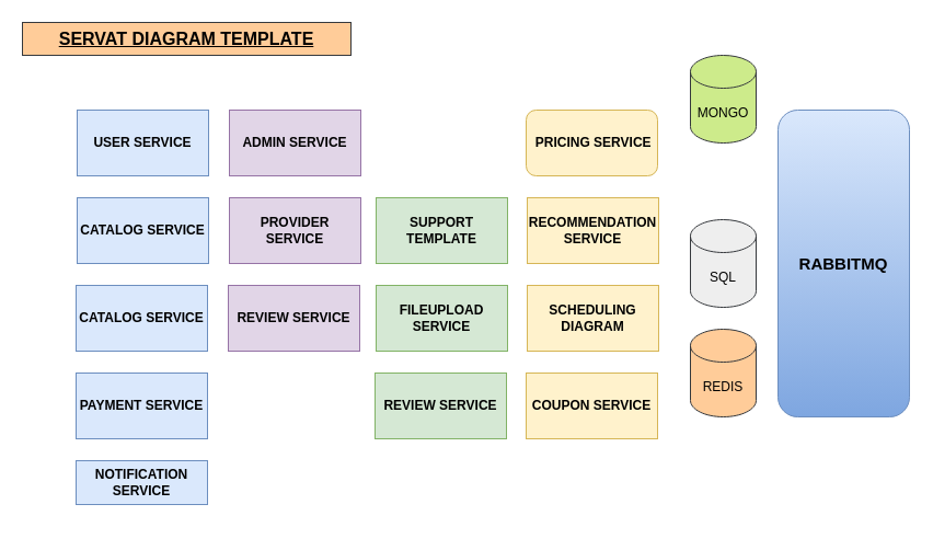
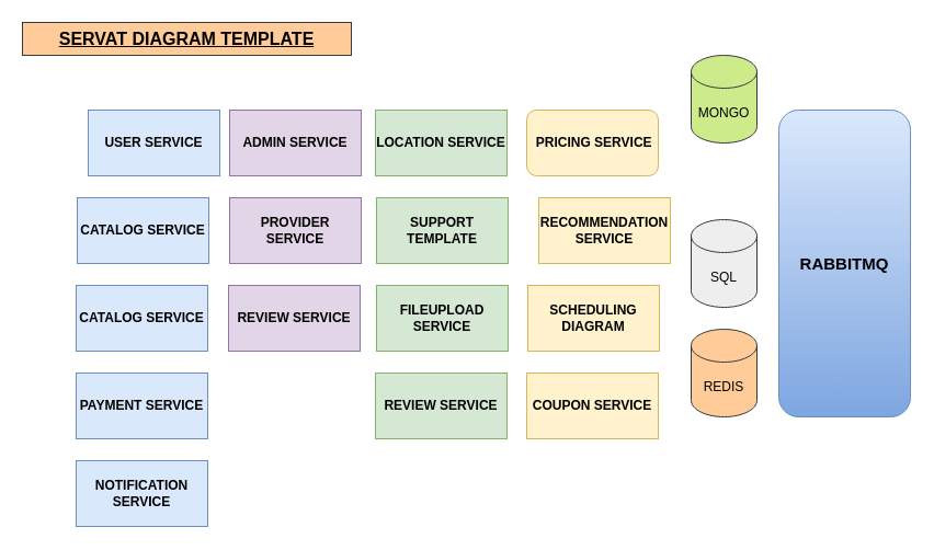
  <mxCell id="0" />
  <mxCell id="1" parent="0" />
  <mxCell id="2" value="&lt;b&gt;&lt;font size=&quot;1&quot; style=&quot;&quot;&gt;&lt;u style=&quot;font-size: 16px;&quot;&gt;SERVAT DIAGRAM TEMPLATE&lt;/u&gt;&lt;/font&gt;&lt;/b&gt;" style="text;html=1;align=center;verticalAlign=middle;whiteSpace=wrap;rounded=0;fillColor=#ffcc99;strokeColor=#36393d;" parent="1" vertex="1"><mxGeometry x="20" y="20" width="300" height="30" as="geometry" /></mxCell>
- <mxCell id="3" value="&lt;b&gt;USER SERVICE&lt;/b&gt;" style="rounded=0;whiteSpace=wrap;html=1;fillColor=#dae8fc;strokeColor=#6c8ebf;" parent="1" vertex="1"><mxGeometry x="70" y="100" width="120" height="60" as="geometry" /></mxCell>
+ <mxCell id="3" value="&lt;b&gt;USER SERVICE&lt;/b&gt;" style="rounded=0;whiteSpace=wrap;html=1;fillColor=#dae8fc;strokeColor=#6c8ebf;" parent="1" vertex="1"><mxGeometry x="80" y="100" width="120" height="60" as="geometry" /></mxCell>
  <mxCell id="4" value="&lt;b&gt;CATALOG SERVICE&lt;/b&gt;" style="rounded=0;whiteSpace=wrap;html=1;fillColor=#dae8fc;strokeColor=#6c8ebf;" parent="1" vertex="1"><mxGeometry x="70" y="180" width="120" height="60" as="geometry" /></mxCell>
  <mxCell id="5" value="&lt;b&gt;CATALOG SERVICE&lt;/b&gt;" style="rounded=0;whiteSpace=wrap;html=1;fillColor=#dae8fc;strokeColor=#6c8ebf;flipH=0;flipV=1;" parent="1" vertex="1"><mxGeometry x="69" y="260" width="120" height="60" as="geometry" /></mxCell>
  <mxCell id="6" value="&lt;b&gt;PAYMENT SERVICE&lt;/b&gt;" style="rounded=0;whiteSpace=wrap;html=1;fillColor=#dae8fc;strokeColor=#6c8ebf;flipH=0;flipV=1;" parent="1" vertex="1"><mxGeometry x="69" y="340" width="120" height="60" as="geometry" /></mxCell>
- <mxCell id="7" value="&lt;b&gt;NOTIFICATION SERVICE&lt;/b&gt;" style="rounded=0;whiteSpace=wrap;html=1;fillColor=#dae8fc;strokeColor=#6c8ebf;flipH=0;flipV=1;" parent="1" vertex="1"><mxGeometry x="69" y="420" width="120" height="40" as="geometry" /></mxCell>
+ <mxCell id="7" value="&lt;b&gt;NOTIFICATION SERVICE&lt;/b&gt;" style="rounded=0;whiteSpace=wrap;html=1;fillColor=#dae8fc;strokeColor=#6c8ebf;flipH=0;flipV=1;" parent="1" vertex="1"><mxGeometry x="69" y="420" width="120" height="60" as="geometry" /></mxCell>
  <mxCell id="8" value="&lt;b&gt;ADMIN SERVICE&lt;/b&gt;" style="rounded=0;whiteSpace=wrap;html=1;fillColor=#e1d5e7;strokeColor=#9673a6;" parent="1" vertex="1"><mxGeometry x="209" y="100" width="120" height="60" as="geometry" /></mxCell>
  <mxCell id="9" value="&lt;b&gt;PROVIDER SERVICE&lt;/b&gt;" style="rounded=0;whiteSpace=wrap;html=1;fillColor=#e1d5e7;strokeColor=#9673a6;" parent="1" vertex="1"><mxGeometry x="209" y="180" width="120" height="60" as="geometry" /></mxCell>
  <mxCell id="10" value="&lt;b&gt;REVIEW SERVICE&lt;/b&gt;" style="rounded=0;whiteSpace=wrap;html=1;fillColor=#e1d5e7;strokeColor=#9673a6;flipH=0;flipV=1;" parent="1" vertex="1"><mxGeometry x="208" y="260" width="120" height="60" as="geometry" /></mxCell>
+ <mxCell id="11" value="&lt;b&gt;LOCATION SERVICE&lt;/b&gt;" style="rounded=0;whiteSpace=wrap;html=1;fillColor=#d5e8d4;strokeColor=#82b366;flipH=0;flipV=1;" parent="1" vertex="1"><mxGeometry x="342" y="100" width="120" height="60" as="geometry" /></mxCell>
  <mxCell id="12" value="&lt;b&gt;SUPPORT TEMPLATE&lt;/b&gt;" style="rounded=0;whiteSpace=wrap;html=1;fillColor=#d5e8d4;strokeColor=#82b366;" parent="1" vertex="1"><mxGeometry x="343" y="180" width="120" height="60" as="geometry" /></mxCell>
  <mxCell id="13" value="&lt;b&gt;FILEUPLOAD SERVICE&lt;/b&gt;" style="rounded=0;whiteSpace=wrap;html=1;fillColor=#d5e8d4;strokeColor=#82b366;" parent="1" vertex="1"><mxGeometry x="343" y="260" width="120" height="60" as="geometry" /></mxCell>
  <mxCell id="14" value="&lt;b&gt;REVIEW SERVICE&lt;/b&gt;" style="rounded=0;whiteSpace=wrap;html=1;fillColor=#d5e8d4;strokeColor=#82b366;flipH=0;flipV=1;" parent="1" vertex="1"><mxGeometry x="342" y="340" width="120" height="60" as="geometry" /></mxCell>
  <mxCell id="15" value="&lt;b&gt;&amp;nbsp;PRICING SERVICE&lt;/b&gt;" style="whiteSpace=wrap;html=1;fillColor=#fff2cc;strokeColor=#d6b656;flipH=0;flipV=1;rounded=1;" parent="1" vertex="1"><mxGeometry x="480" y="100" width="120" height="60" as="geometry" /></mxCell>
- <mxCell id="16" value="&lt;b&gt;RECOMMENDATION SERVICE&lt;/b&gt;" style="rounded=0;whiteSpace=wrap;html=1;fillColor=#fff2cc;strokeColor=#d6b656;" parent="1" vertex="1"><mxGeometry x="481" y="180" width="120" height="60" as="geometry" /></mxCell>
+ <mxCell id="16" value="&lt;b&gt;RECOMMENDATION SERVICE&lt;/b&gt;" style="rounded=0;whiteSpace=wrap;html=1;fillColor=#fff2cc;strokeColor=#d6b656;" parent="1" vertex="1"><mxGeometry x="491" y="180" width="120" height="60" as="geometry" /></mxCell>
  <mxCell id="17" value="&lt;b&gt;SCHEDULING DIAGRAM&lt;/b&gt;" style="rounded=0;whiteSpace=wrap;html=1;fillColor=#fff2cc;strokeColor=#d6b656;" parent="1" vertex="1"><mxGeometry x="481" y="260" width="120" height="60" as="geometry" /></mxCell>
  <mxCell id="18" value="&lt;b&gt;COUPON SERVICE&lt;/b&gt;" style="rounded=0;whiteSpace=wrap;html=1;fillColor=#fff2cc;strokeColor=#d6b656;flipH=0;flipV=1;" parent="1" vertex="1"><mxGeometry x="480" y="340" width="120" height="60" as="geometry" /></mxCell>
  <mxCell id="19" value="MONGO" style="shape=cylinder3;whiteSpace=wrap;html=1;boundedLbl=1;backgroundOutline=1;size=15;fillColor=#cdeb8b;strokeColor=#36393d;" parent="1" vertex="1"><mxGeometry x="630" y="50" width="60" height="80" as="geometry" /></mxCell>
  <mxCell id="20" value="SQL" style="shape=cylinder3;whiteSpace=wrap;html=1;boundedLbl=1;backgroundOutline=1;size=15;fillColor=#eeeeee;strokeColor=#36393d;" parent="1" vertex="1"><mxGeometry x="630" y="200" width="60" height="80" as="geometry" /></mxCell>
  <mxCell id="21" value="REDIS" style="shape=cylinder3;whiteSpace=wrap;html=1;boundedLbl=1;backgroundOutline=1;size=15;fillColor=#ffcc99;strokeColor=#36393d;" parent="1" vertex="1"><mxGeometry x="630" y="300" width="60" height="80" as="geometry" /></mxCell>
  <mxCell id="22" value="&lt;b&gt;&lt;font style=&quot;font-size: 15px;&quot;&gt;RABBITMQ&lt;/font&gt;&lt;/b&gt;" style="rounded=1;whiteSpace=wrap;html=1;fillColor=#dae8fc;gradientColor=#7ea6e0;strokeColor=#6c8ebf;" parent="1" vertex="1"><mxGeometry x="710" y="100" width="120" height="280" as="geometry" /></mxCell>
